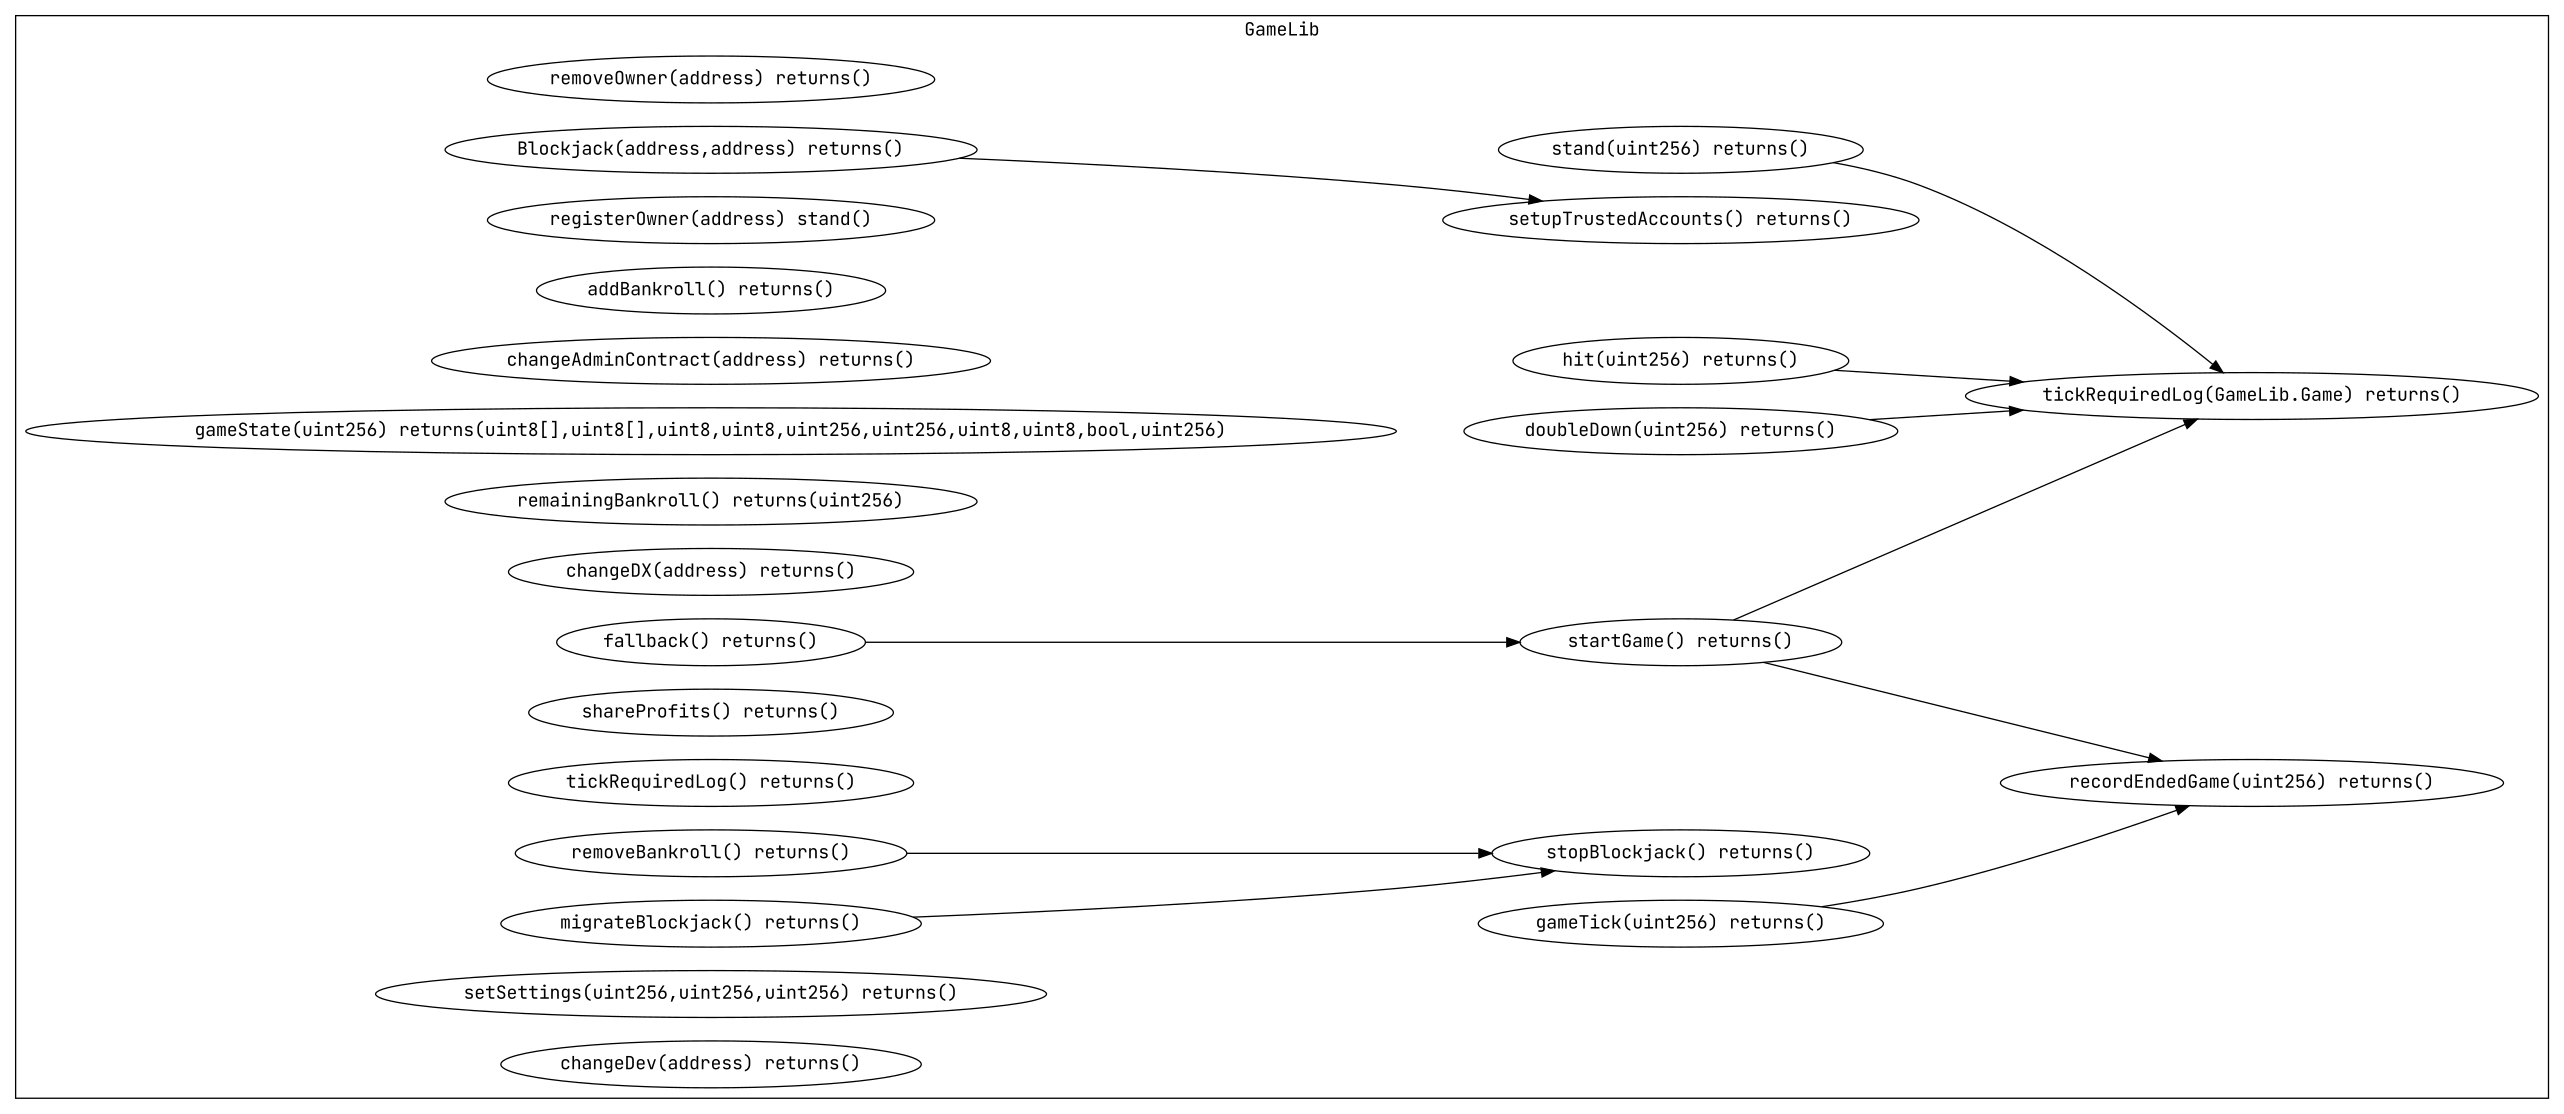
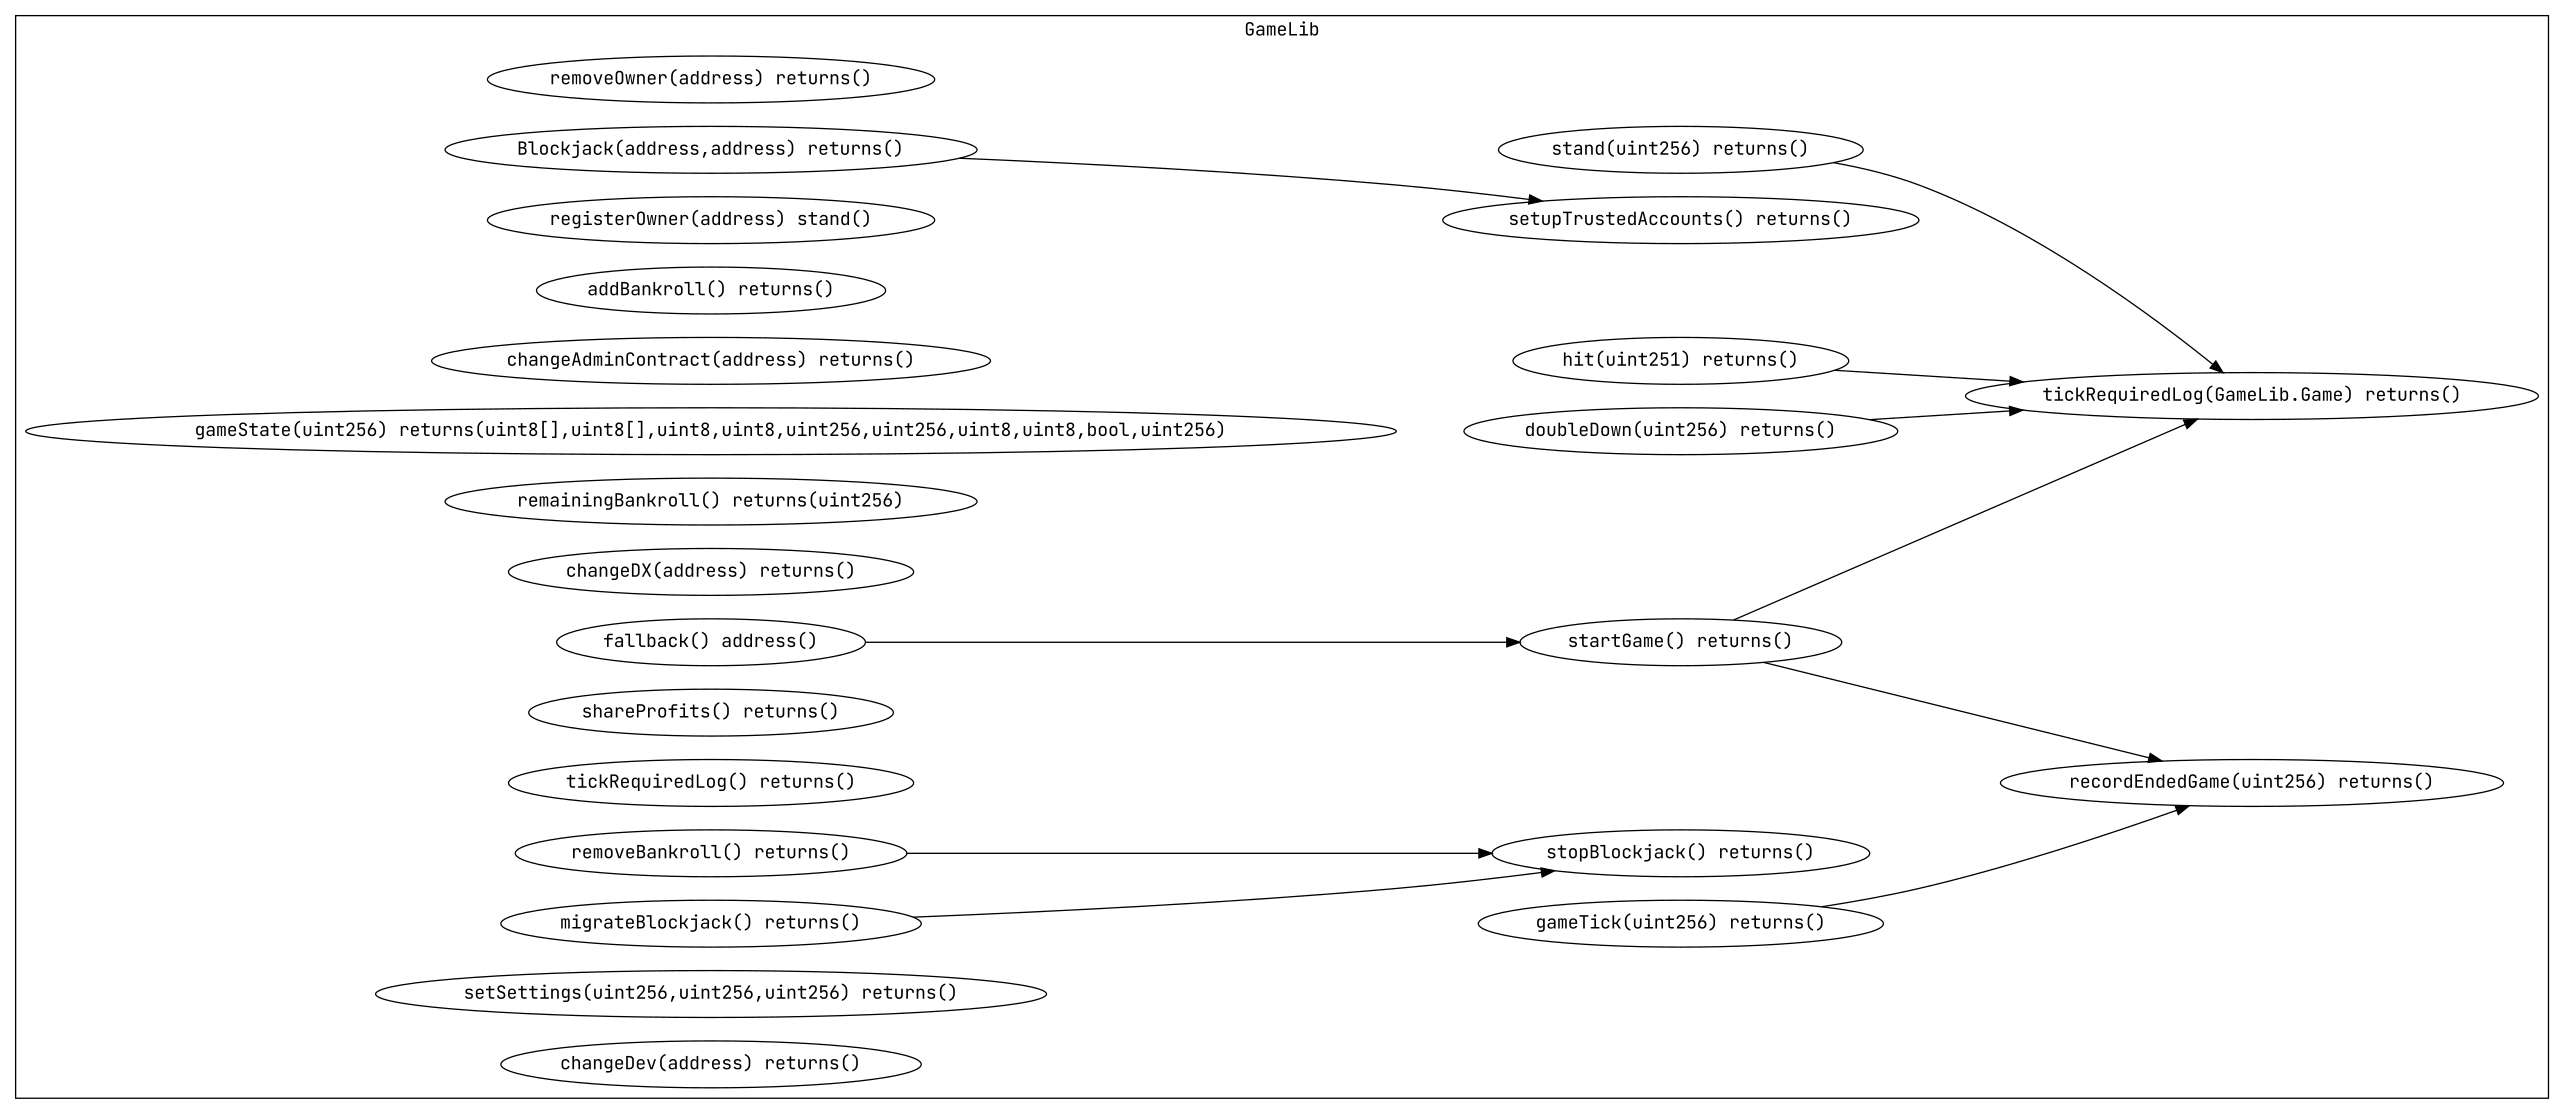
  strict digraph {
    fontname="JetBrains Mono"
    rankdir=LR
    node [fontname="JetBrains Mono"]
    edge [fontname="JetBrains Mono"]
    n1 [label="setupTrustedAccounts() returns()"]
    n2 [label="removeOwner(address) returns()"]
-   n3 [label="hit(uint256) returns()"]
+   n3 [label="hit(uint251) returns()"]
    n4 [label="tickRequiredLog(GameLib.Game) returns()"]
    n5 [label="Blockjack(address,address) returns()"]
    n6 [label="doubleDown(uint256) returns()"]
    n7 [label="startGame() returns()"]
    n8 [label="recordEndedGame(uint256) returns()"]
    n9 [label="registerOwner(address) stand()"]
    n10 [label="addBankroll() returns()"]
    n11 [label="changeAdminContract(address) returns()"]
    n12 [label="stopBlockjack() returns()"]
    n13 [label="stand(uint256) returns()"]
    n14 [label="gameTick(uint256) returns()"]
    n15 [label="gameState(uint256) returns(uint8[],uint8[],uint8,uint8,uint256,uint256,uint8,uint8,bool,uint256)"]
    n16 [label="remainingBankroll() returns(uint256)"]
    n17 [label="changeDX(address) returns()"]
    n18 [label="removeBankroll() returns()"]
    n19 [label="shareProfits() returns()"]
    n20 [label="tickRequiredLog() returns()"]
    n21 [label="migrateBlockjack() returns()"]
-   n22 [label="fallback() returns()"]
+   n22 [label="fallback() address()"]
    n23 [label="setSettings(uint256,uint256,uint256) returns()"]
    n24 [label="changeDev(address) returns()"]
    subgraph cluster_1 {
      label=GameLib
      n1
      n2
      n3
      n4
      n5
      n6
      n7
      n8
      n9
      n10
      n11
      n12
      n13
      n14
      n15
      n16
      n17
      n18
      n19
      n20
      n21
      n22
      n23
      n24
    }
    subgraph cluster_2 {
      label="[Solidity]"
    }
    n3 -> n4
    n5 -> n1
    n6 -> n4
    n7 -> n4
    n7 -> n8
    n13 -> n4
    n14 -> n8
    n18 -> n12
    n21 -> n12
    n22 -> n7
  }
